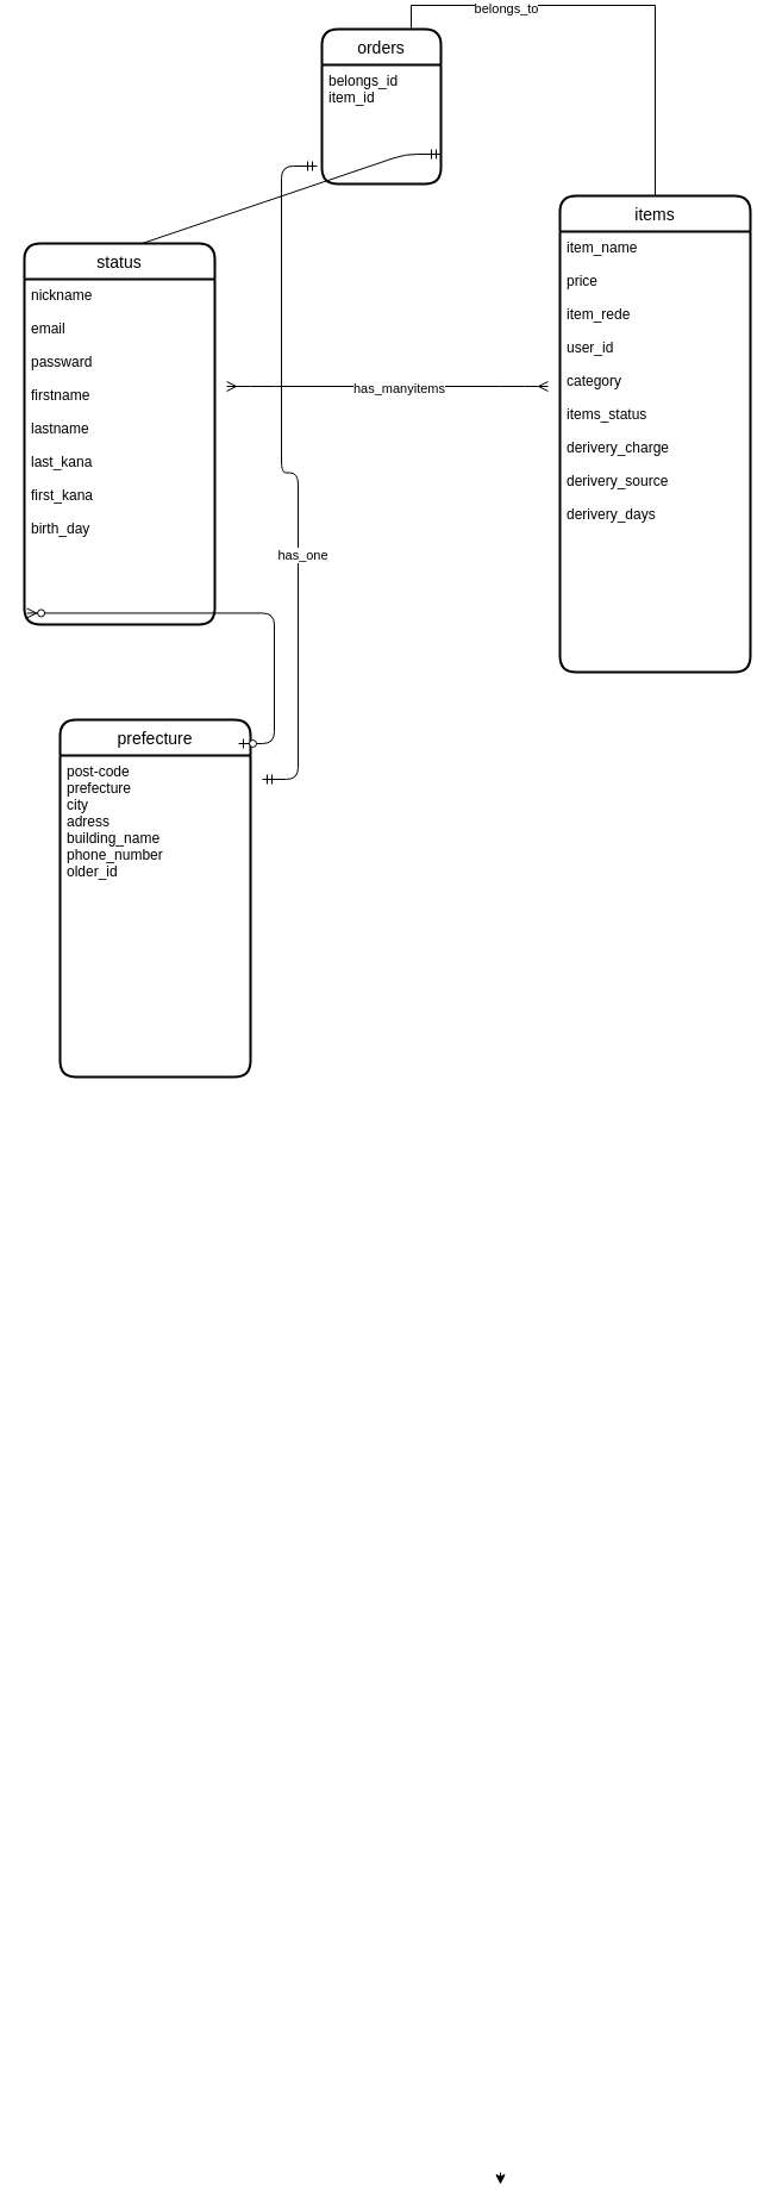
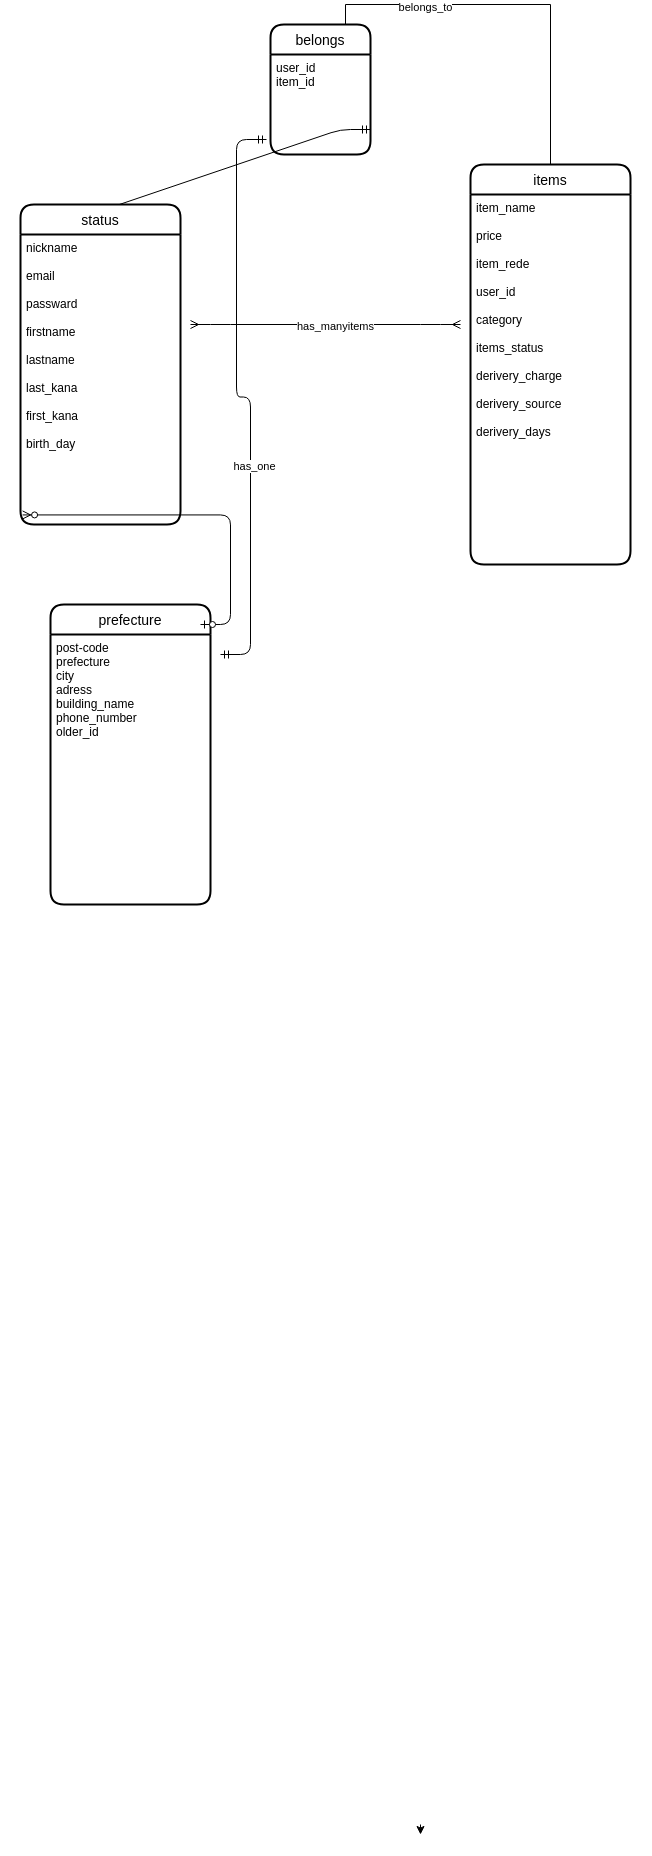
  <mxCell id="0" />
  <mxCell id="1" parent="0" />
  <mxCell id="2" style="edgeStyle=orthogonalEdgeStyle;rounded=0;orthogonalLoop=1;jettySize=auto;html=1;fontFamily=Helvetica;" parent="1" edge="1"><mxGeometry relative="1" as="geometry"><mxPoint x="420" y="1830" as="targetPoint" /><mxPoint x="420" y="1820" as="sourcePoint" /></mxGeometry></mxCell>
  <mxCell id="3" value="items" style="swimlane;childLayout=stackLayout;horizontal=1;startSize=30;horizontalStack=0;rounded=1;fontSize=14;fontStyle=0;strokeWidth=2;resizeParent=0;resizeLast=1;shadow=0;dashed=0;align=center;" parent="1" vertex="1"><mxGeometry x="470" y="160" width="160" height="400" as="geometry" /></mxCell>
  <mxCell id="4" value="item_name&#10;&#10;price&#10;&#10;item_rede&#10;&#10;user_id&#10;&#10;category&#10;&#10;items_status&#10;&#10;derivery_charge&#10;&#10;derivery_source&#10;&#10;derivery_days&#10;&#10;" style="align=left;strokeColor=none;fillColor=none;spacingLeft=4;fontSize=12;verticalAlign=top;resizable=0;rotatable=0;part=1;" parent="3" vertex="1"><mxGeometry y="30" width="160" height="370" as="geometry" /></mxCell>
  <mxCell id="5" value="prefecture" style="swimlane;childLayout=stackLayout;horizontal=1;startSize=30;horizontalStack=0;rounded=1;fontSize=14;fontStyle=0;strokeWidth=2;resizeParent=0;resizeLast=1;shadow=0;dashed=0;align=center;labelBackgroundColor=none;" parent="1" vertex="1"><mxGeometry x="50" y="600" width="160" height="300" as="geometry" /></mxCell>
  <mxCell id="6" value="post-code&#10;prefecture&#10;city&#10;adress&#10;building_name&#10;phone_number&#10;older_id" style="align=left;strokeColor=none;fillColor=none;spacingLeft=4;fontSize=12;verticalAlign=top;resizable=0;rotatable=0;part=1;" parent="5" vertex="1"><mxGeometry y="30" width="160" height="270" as="geometry" /></mxCell>
  <mxCell id="7" value="" style="edgeStyle=entityRelationEdgeStyle;fontSize=12;html=1;endArrow=ERzeroToMany;startArrow=ERzeroToOne;entryX=0.013;entryY=0.967;entryDx=0;entryDy=0;entryPerimeter=0;" parent="1" target="12" edge="1"><mxGeometry width="100" height="100" relative="1" as="geometry"><mxPoint x="200" y="620" as="sourcePoint" /><mxPoint x="300" y="520" as="targetPoint" /></mxGeometry></mxCell>
  <mxCell id="8" value="" style="edgeStyle=entityRelationEdgeStyle;fontSize=12;html=1;endArrow=ERmany;startArrow=ERmany;" parent="1" edge="1"><mxGeometry width="100" height="100" relative="1" as="geometry"><mxPoint x="190" y="320" as="sourcePoint" /><mxPoint x="460" y="320" as="targetPoint" /></mxGeometry></mxCell>
  <mxCell id="9" value="has_manyitems" style="edgeLabel;html=1;align=center;verticalAlign=middle;resizable=0;points=[];" connectable="0" vertex="1" parent="8"><mxGeometry x="0.067" y="-1" relative="1" as="geometry"><mxPoint as="offset" /></mxGeometry></mxCell>
  <mxCell id="10" value="" style="edgeStyle=entityRelationEdgeStyle;fontSize=12;html=1;endArrow=ERmandOne;startArrow=ERmandOne;entryX=0;entryY=0.073;entryDx=0;entryDy=0;entryPerimeter=0;exitX=1;exitY=0.75;exitDx=0;exitDy=0;" parent="1" source="16" target="11" edge="1"><mxGeometry width="100" height="100" relative="1" as="geometry"><mxPoint x="120" y="90" as="sourcePoint" /><mxPoint x="220" y="-10" as="targetPoint" /></mxGeometry></mxCell>
  <mxCell id="11" value="status" style="swimlane;childLayout=stackLayout;horizontal=1;startSize=30;horizontalStack=0;rounded=1;fontSize=14;fontStyle=0;strokeWidth=2;resizeParent=0;resizeLast=1;shadow=0;dashed=0;align=center;labelBackgroundColor=none;" parent="1" vertex="1"><mxGeometry x="20" y="200" width="160" height="320" as="geometry" /></mxCell>
  <mxCell id="12" value="nickname&#10;&#10;email&#10;&#10;passward&#10;&#10;firstname&#10;&#10;lastname&#10;&#10;last_kana&#10;&#10;first_kana&#10;&#10;birth_day&#10;&#10;" style="align=left;strokeColor=none;fillColor=none;spacingLeft=4;fontSize=12;verticalAlign=top;resizable=0;rotatable=0;part=1;" parent="11" vertex="1"><mxGeometry y="30" width="160" height="290" as="geometry" /></mxCell>
  <mxCell id="13" style="edgeStyle=orthogonalEdgeStyle;rounded=0;orthogonalLoop=1;jettySize=auto;html=1;exitX=0.75;exitY=0;exitDx=0;exitDy=0;endArrow=none;" edge="1" parent="1" source="15" target="3"><mxGeometry relative="1" as="geometry" /></mxCell>
  <mxCell id="14" value="belongs_to" style="edgeLabel;html=1;align=center;verticalAlign=middle;resizable=0;points=[];" connectable="0" vertex="1" parent="13"><mxGeometry x="-0.484" y="-2" relative="1" as="geometry"><mxPoint as="offset" /></mxGeometry></mxCell>
- <mxCell id="15" value="orders" style="swimlane;childLayout=stackLayout;horizontal=1;startSize=30;horizontalStack=0;rounded=1;fontSize=14;fontStyle=0;strokeWidth=2;resizeParent=0;resizeLast=1;shadow=0;dashed=0;align=center;" parent="1" vertex="1"><mxGeometry x="270" y="20" width="100" height="130" as="geometry" /></mxCell>
- <mxCell id="16" value="belongs_id&#10;item_id" style="align=left;strokeColor=none;fillColor=none;spacingLeft=4;fontSize=12;verticalAlign=top;resizable=0;rotatable=0;part=1;" parent="15" vertex="1"><mxGeometry y="30" width="100" height="100" as="geometry" /></mxCell>
+ <mxCell id="15" value="belongs" style="swimlane;childLayout=stackLayout;horizontal=1;startSize=30;horizontalStack=0;rounded=1;fontSize=14;fontStyle=0;strokeWidth=2;resizeParent=0;resizeLast=1;shadow=0;dashed=0;align=center;" parent="1" vertex="1"><mxGeometry x="270" y="20" width="100" height="130" as="geometry" /></mxCell>
+ <mxCell id="16" value="user_id&#10;item_id" style="align=left;strokeColor=none;fillColor=none;spacingLeft=4;fontSize=12;verticalAlign=top;resizable=0;rotatable=0;part=1;" parent="15" vertex="1"><mxGeometry y="30" width="100" height="100" as="geometry" /></mxCell>
  <mxCell id="17" value="" style="edgeStyle=entityRelationEdgeStyle;fontSize=12;html=1;endArrow=ERmandOne;startArrow=ERmandOne;entryX=-0.04;entryY=0.85;entryDx=0;entryDy=0;entryPerimeter=0;" edge="1" parent="1" target="16"><mxGeometry width="100" height="100" relative="1" as="geometry"><mxPoint x="220" y="650" as="sourcePoint" /><mxPoint x="380" y="270" as="targetPoint" /></mxGeometry></mxCell>
  <mxCell id="18" value="has_one&lt;br&gt;" style="edgeLabel;html=1;align=center;verticalAlign=middle;resizable=0;points=[];" connectable="0" vertex="1" parent="17"><mxGeometry x="-0.256" y="-3" relative="1" as="geometry"><mxPoint as="offset" /></mxGeometry></mxCell>
